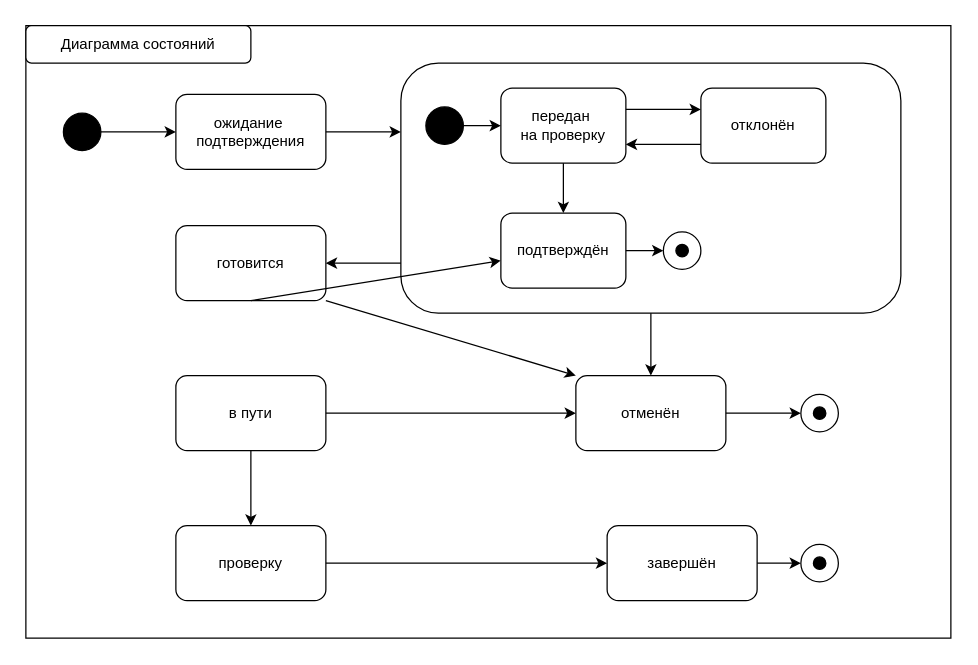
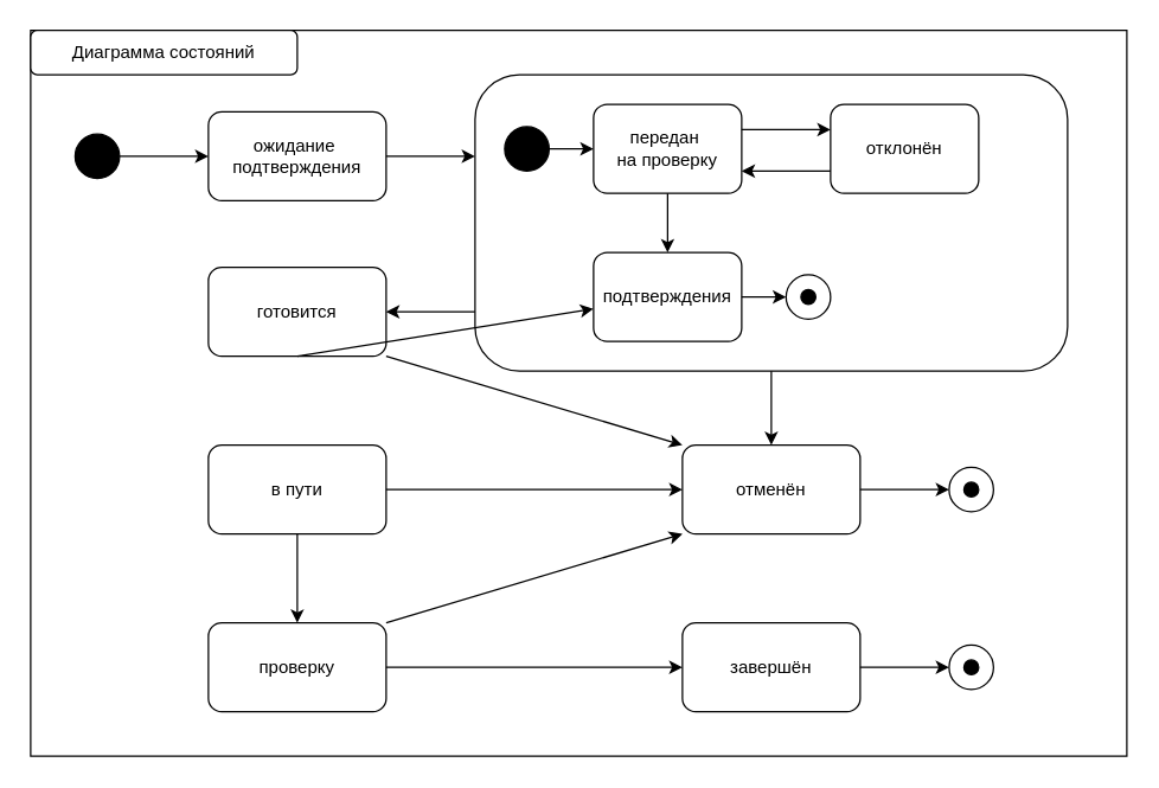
  <mxCell id="0" />
  <mxCell id="1" parent="0" />
  <mxCell id="2" value="" style="ellipse;whiteSpace=wrap;html=1;aspect=fixed;shadow=0;fillColor=#000000;fillStyle=auto;" vertex="1" parent="1"><mxGeometry x="50" y="90" width="30" height="30" as="geometry" /></mxCell>
  <mxCell id="3" value="ожидание&amp;nbsp;&lt;div&gt;подтверждения&lt;/div&gt;" style="rounded=1;whiteSpace=wrap;html=1;" vertex="1" parent="1"><mxGeometry x="140" y="75" width="120" height="60" as="geometry" /></mxCell>
  <mxCell id="4" value="" style="rounded=1;whiteSpace=wrap;html=1;fillColor=none;" vertex="1" parent="1"><mxGeometry x="320" y="50" width="400" height="200" as="geometry" /></mxCell>
  <mxCell id="5" value="готовится" style="rounded=1;whiteSpace=wrap;html=1;" vertex="1" parent="1"><mxGeometry x="140" y="180" width="120" height="60" as="geometry" /></mxCell>
  <mxCell id="6" value="в пути" style="rounded=1;whiteSpace=wrap;html=1;" vertex="1" parent="1"><mxGeometry x="140" y="300" width="120" height="60" as="geometry" /></mxCell>
  <mxCell id="7" value="проверку" style="rounded=1;whiteSpace=wrap;html=1;" vertex="1" parent="1"><mxGeometry x="140" y="420" width="120" height="60" as="geometry" /></mxCell>
  <mxCell id="8" value="отменён" style="rounded=1;whiteSpace=wrap;html=1;" vertex="1" parent="1"><mxGeometry x="460" y="300" width="120" height="60" as="geometry" /></mxCell>
- <mxCell id="9" value="завершён" style="rounded=1;whiteSpace=wrap;html=1;" vertex="1" parent="1"><mxGeometry x="485" y="420" width="120" height="60" as="geometry" /></mxCell>
+ <mxCell id="9" value="завершён" style="rounded=1;whiteSpace=wrap;html=1;" vertex="1" parent="1"><mxGeometry x="460" y="420" width="120" height="60" as="geometry" /></mxCell>
  <mxCell id="10" value="" style="endArrow=classic;html=1;rounded=0;exitX=1;exitY=0.5;exitDx=0;exitDy=0;" edge="1" parent="1" source="2" target="3"><mxGeometry width="50" height="50" relative="1" as="geometry"><mxPoint x="390" y="430" as="sourcePoint" /><mxPoint x="100" y="140" as="targetPoint" /></mxGeometry></mxCell>
  <mxCell id="11" value="" style="endArrow=classic;html=1;rounded=0;exitX=1;exitY=0.5;exitDx=0;exitDy=0;" edge="1" parent="1" source="3"><mxGeometry width="50" height="50" relative="1" as="geometry"><mxPoint x="390" y="430" as="sourcePoint" /><mxPoint x="320" y="105" as="targetPoint" /></mxGeometry></mxCell>
  <mxCell id="12" value="" style="endArrow=classic;html=1;rounded=0;exitX=0.5;exitY=1;exitDx=0;exitDy=0;entryX=0.5;entryY=0;entryDx=0;entryDy=0;" edge="1" parent="1" source="4" target="8"><mxGeometry width="50" height="50" relative="1" as="geometry"><mxPoint x="390" y="430" as="sourcePoint" /><mxPoint x="440" y="380" as="targetPoint" /></mxGeometry></mxCell>
  <mxCell id="13" value="" style="endArrow=classic;html=1;rounded=0;entryX=1;entryY=0.5;entryDx=0;entryDy=0;exitX=0;exitY=0.8;exitDx=0;exitDy=0;exitPerimeter=0;" edge="1" parent="1" source="4" target="5"><mxGeometry width="50" height="50" relative="1" as="geometry"><mxPoint x="390" y="430" as="sourcePoint" /><mxPoint x="440" y="380" as="targetPoint" /></mxGeometry></mxCell>
  <mxCell id="14" value="" style="endArrow=classic;html=1;rounded=0;exitX=0.5;exitY=1;exitDx=0;exitDy=0;" edge="1" parent="1" source="5" target="29"><mxGeometry width="50" height="50" relative="1" as="geometry"><mxPoint x="390" y="430" as="sourcePoint" /><mxPoint x="440" y="380" as="targetPoint" /></mxGeometry></mxCell>
  <mxCell id="15" value="" style="endArrow=classic;html=1;rounded=0;exitX=0.5;exitY=1;exitDx=0;exitDy=0;entryX=0.5;entryY=0;entryDx=0;entryDy=0;" edge="1" parent="1" source="6" target="7"><mxGeometry width="50" height="50" relative="1" as="geometry"><mxPoint x="390" y="430" as="sourcePoint" /><mxPoint x="440" y="380" as="targetPoint" /></mxGeometry></mxCell>
  <mxCell id="16" value="" style="endArrow=classic;html=1;rounded=0;exitX=1;exitY=0.5;exitDx=0;exitDy=0;entryX=0;entryY=0.5;entryDx=0;entryDy=0;" edge="1" parent="1" source="7" target="9"><mxGeometry width="50" height="50" relative="1" as="geometry"><mxPoint x="390" y="430" as="sourcePoint" /><mxPoint x="440" y="380" as="targetPoint" /></mxGeometry></mxCell>
  <mxCell id="17" value="" style="endArrow=classic;html=1;rounded=0;exitX=1;exitY=0.5;exitDx=0;exitDy=0;entryX=0;entryY=0.5;entryDx=0;entryDy=0;" edge="1" parent="1" source="6" target="8"><mxGeometry width="50" height="50" relative="1" as="geometry"><mxPoint x="390" y="430" as="sourcePoint" /><mxPoint x="440" y="380" as="targetPoint" /></mxGeometry></mxCell>
+ <mxCell id="18" value="" style="endArrow=classic;html=1;rounded=0;exitX=1;exitY=0;exitDx=0;exitDy=0;entryX=0;entryY=1;entryDx=0;entryDy=0;" edge="1" parent="1" source="7" target="8"><mxGeometry width="50" height="50" relative="1" as="geometry"><mxPoint x="390" y="430" as="sourcePoint" /><mxPoint x="440" y="380" as="targetPoint" /></mxGeometry></mxCell>
  <mxCell id="19" value="" style="endArrow=classic;html=1;rounded=0;exitX=1;exitY=1;exitDx=0;exitDy=0;entryX=0;entryY=0;entryDx=0;entryDy=0;" edge="1" parent="1" source="5" target="8"><mxGeometry width="50" height="50" relative="1" as="geometry"><mxPoint x="390" y="430" as="sourcePoint" /><mxPoint x="440" y="380" as="targetPoint" /></mxGeometry></mxCell>
  <mxCell id="20" value="" style="endArrow=classic;html=1;rounded=0;exitX=1;exitY=0.5;exitDx=0;exitDy=0;" edge="1" parent="1" source="8"><mxGeometry width="50" height="50" relative="1" as="geometry"><mxPoint x="390" y="430" as="sourcePoint" /><mxPoint x="640" y="330" as="targetPoint" /></mxGeometry></mxCell>
  <mxCell id="21" value="" style="endArrow=classic;html=1;rounded=0;exitX=1;exitY=0.5;exitDx=0;exitDy=0;" edge="1" parent="1" source="9"><mxGeometry width="50" height="50" relative="1" as="geometry"><mxPoint x="390" y="430" as="sourcePoint" /><mxPoint x="640" y="450" as="targetPoint" /></mxGeometry></mxCell>
  <mxCell id="22" value="" style="ellipse;whiteSpace=wrap;html=1;aspect=fixed;fillColor=#000000;" vertex="1" parent="1"><mxGeometry x="650" y="325" width="10" height="10" as="geometry" /></mxCell>
  <mxCell id="23" value="" style="ellipse;whiteSpace=wrap;html=1;aspect=fixed;fillColor=#000000;" vertex="1" parent="1"><mxGeometry x="650" y="445" width="10" height="10" as="geometry" /></mxCell>
  <mxCell id="24" value="" style="ellipse;whiteSpace=wrap;html=1;aspect=fixed;fillColor=none;" vertex="1" parent="1"><mxGeometry x="640" y="315" width="30" height="30" as="geometry" /></mxCell>
  <mxCell id="25" value="" style="ellipse;whiteSpace=wrap;html=1;aspect=fixed;fillColor=none;" vertex="1" parent="1"><mxGeometry x="640" y="435" width="30" height="30" as="geometry" /></mxCell>
  <mxCell id="26" value="" style="ellipse;whiteSpace=wrap;html=1;aspect=fixed;fillColor=#000000;" vertex="1" parent="1"><mxGeometry x="340" y="85" width="30" height="30" as="geometry" /></mxCell>
  <mxCell id="27" value="передан&amp;nbsp;&lt;div&gt;на проверку&lt;/div&gt;" style="rounded=1;whiteSpace=wrap;html=1;" vertex="1" parent="1"><mxGeometry x="400" y="70" width="100" height="60" as="geometry" /></mxCell>
  <mxCell id="28" value="отклонён" style="rounded=1;whiteSpace=wrap;html=1;" vertex="1" parent="1"><mxGeometry x="560" y="70" width="100" height="60" as="geometry" /></mxCell>
- <mxCell id="29" value="подтверждён" style="rounded=1;whiteSpace=wrap;html=1;" vertex="1" parent="1"><mxGeometry x="400" y="170" width="100" height="60" as="geometry" /></mxCell>
+ <mxCell id="29" value="подтверждения" style="rounded=1;whiteSpace=wrap;html=1;" vertex="1" parent="1"><mxGeometry x="400" y="170" width="100" height="60" as="geometry" /></mxCell>
  <mxCell id="30" value="" style="ellipse;whiteSpace=wrap;html=1;aspect=fixed;fillColor=none;" vertex="1" parent="1"><mxGeometry x="530" y="185" width="30" height="30" as="geometry" /></mxCell>
  <mxCell id="31" value="" style="ellipse;whiteSpace=wrap;html=1;aspect=fixed;fillColor=#000000;" vertex="1" parent="1"><mxGeometry x="540" y="195" width="10" height="10" as="geometry" /></mxCell>
  <mxCell id="32" value="" style="endArrow=classic;html=1;rounded=0;exitX=1;exitY=0.5;exitDx=0;exitDy=0;entryX=0;entryY=0.5;entryDx=0;entryDy=0;" edge="1" parent="1" source="26" target="27"><mxGeometry width="50" height="50" relative="1" as="geometry"><mxPoint x="390" y="430" as="sourcePoint" /><mxPoint x="440" y="380" as="targetPoint" /></mxGeometry></mxCell>
  <mxCell id="33" value="" style="endArrow=classic;html=1;rounded=0;exitX=1;exitY=0.5;exitDx=0;exitDy=0;entryX=0;entryY=0.5;entryDx=0;entryDy=0;" edge="1" parent="1"><mxGeometry width="50" height="50" relative="1" as="geometry"><mxPoint x="500" y="87" as="sourcePoint" /><mxPoint x="560" y="87" as="targetPoint" /></mxGeometry></mxCell>
  <mxCell id="34" value="" style="endArrow=classic;html=1;rounded=0;exitX=0.5;exitY=1;exitDx=0;exitDy=0;entryX=0.5;entryY=0;entryDx=0;entryDy=0;" edge="1" parent="1" source="27" target="29"><mxGeometry width="50" height="50" relative="1" as="geometry"><mxPoint x="390" y="430" as="sourcePoint" /><mxPoint x="440" y="380" as="targetPoint" /></mxGeometry></mxCell>
  <mxCell id="35" value="" style="endArrow=classic;html=1;rounded=0;exitX=1;exitY=0.5;exitDx=0;exitDy=0;entryX=0;entryY=0.5;entryDx=0;entryDy=0;" edge="1" parent="1" source="29" target="30"><mxGeometry width="50" height="50" relative="1" as="geometry"><mxPoint x="390" y="430" as="sourcePoint" /><mxPoint x="440" y="380" as="targetPoint" /></mxGeometry></mxCell>
  <mxCell id="36" value="" style="endArrow=classic;html=1;rounded=0;entryX=1;entryY=0.75;entryDx=0;entryDy=0;exitX=0;exitY=0.75;exitDx=0;exitDy=0;" edge="1" parent="1" source="28" target="27"><mxGeometry width="50" height="50" relative="1" as="geometry"><mxPoint x="390" y="430" as="sourcePoint" /><mxPoint x="440" y="380" as="targetPoint" /></mxGeometry></mxCell>
  <mxCell id="37" value="" style="rounded=0;whiteSpace=wrap;html=1;fillColor=none;" vertex="1" parent="1"><mxGeometry x="20" y="20" width="740" height="490" as="geometry" /></mxCell>
  <mxCell id="38" value="Диаграмма состояний" style="whiteSpace=wrap;html=1;rounded=1;" vertex="1" parent="1"><mxGeometry x="20" y="20" width="180" height="30" as="geometry" /></mxCell>
